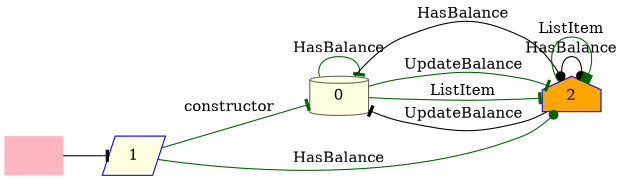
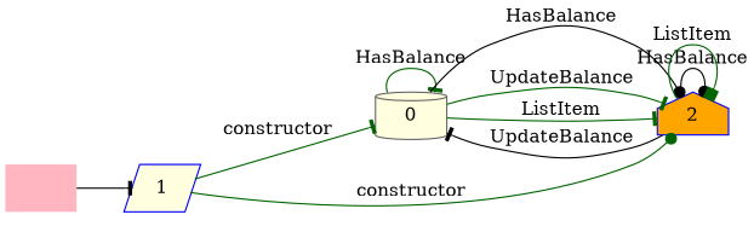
  digraph {
    rankdir=LR
    node [color=blue fillcolor=lightyellow style=filled]
    edge [arrowhead=tee color=darkgreen]
    "" [fillcolor=lightpink shape=plaintext]
    n2 [label=1 shape=parallelogram]
    n3 [color=gray40 label=0 shape=cylinder]
    n4 [fillcolor=orange label=2 shape=house]
    "" -> n2 [color=black]
    n2 -> n3 [label=constructor]
-   n2 -> n4 [arrowhead=dot label=HasBalance]
+   n2 -> n4 [arrowhead=dot label=constructor]
    n3 -> n3 [label=HasBalance]
    n3 -> n4 [arrowhead=dot color=black label=HasBalance]
    n3 -> n4 [label=UpdateBalance]
    n3 -> n4 [label=ListItem]
    n4 -> n3 [color=black label=UpdateBalance]
    n4 -> n4 [arrowhead=dot color=black label=HasBalance]
    n4 -> n4 [arrowhead=box label=ListItem]
  }
